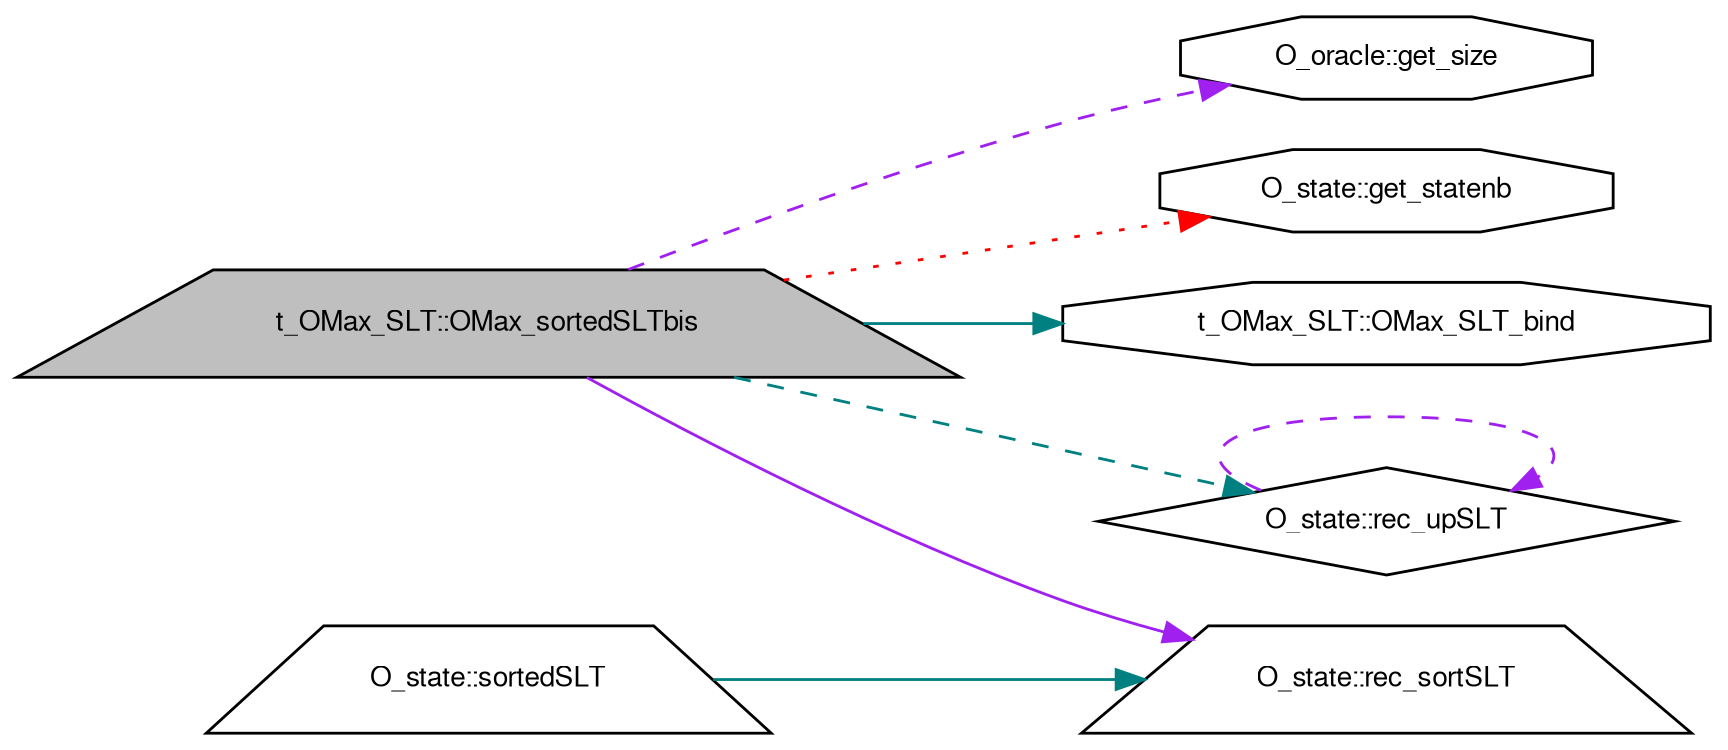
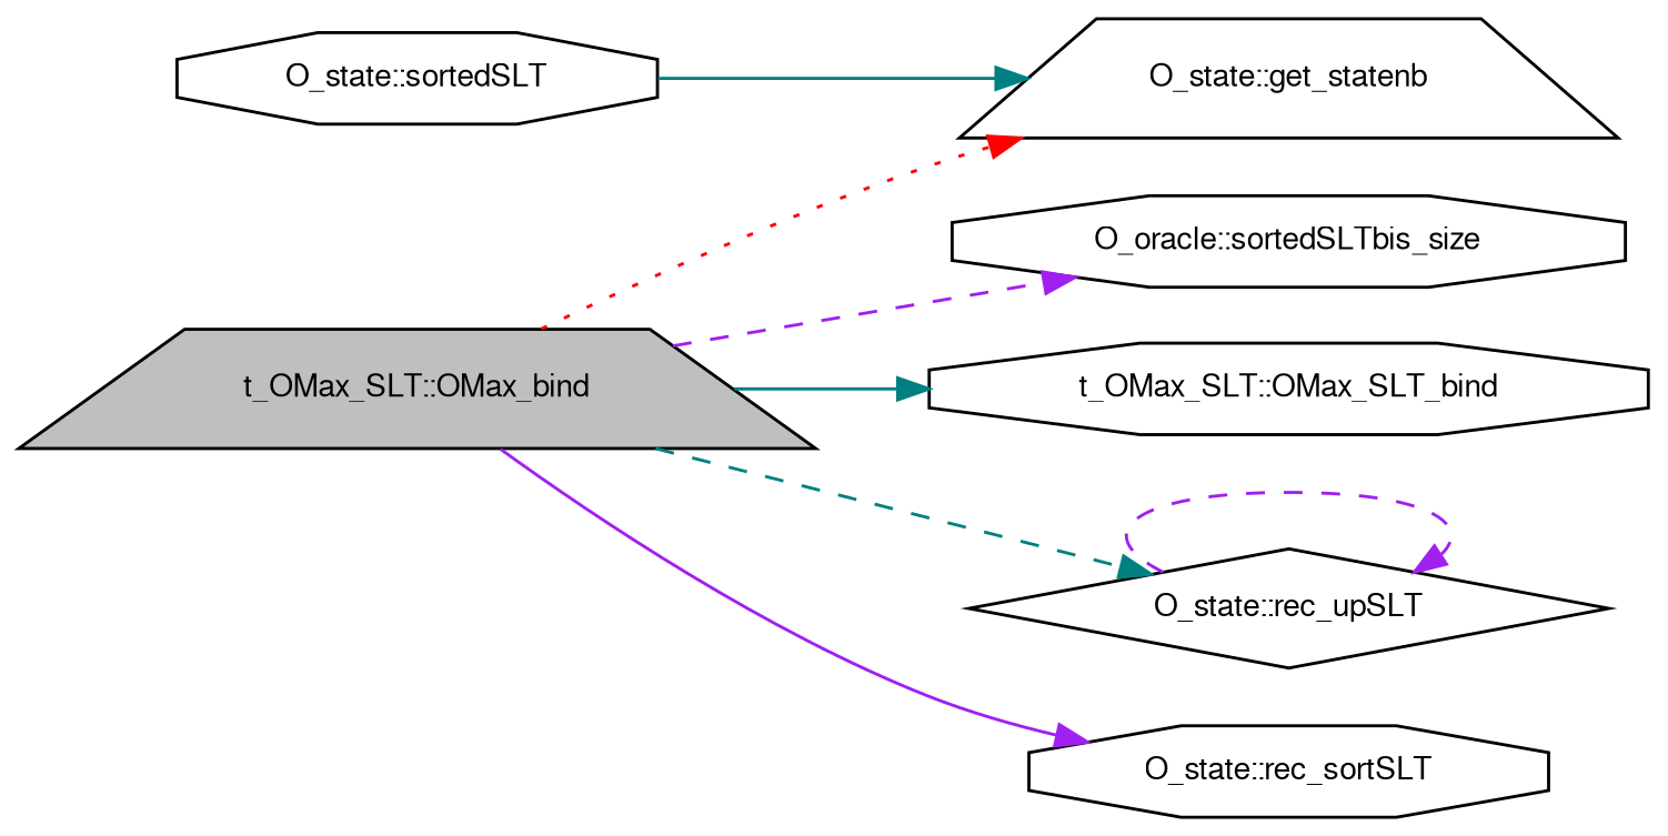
  digraph {
    rankdir=LR
    node [color=black fontname=FreeSans fontsize=10 shape=trapezium]
    edge [color=purple fontname=FreeSans fontsize=10 labelfontname=FreeSans labelfontsize=10 style=dashed]
-   n1 [fillcolor=grey75 fontcolor=black height=0.2 label="t_OMax_SLT::OMax_sortedSLTbis" style=filled width=0.4]
-   n2 [height=0.2 label="O_oracle::get_size" shape=octagon width=0.4]
-   n3 [height=0.2 label="O_state::get_statenb" shape=octagon width=0.4]
+   n1 [fillcolor=grey75 fontcolor=black height=0.2 label="t_OMax_SLT::OMax_bind" style=filled width=0.4]
+   n2 [height=0.2 label="O_oracle::sortedSLTbis_size" shape=octagon width=0.4]
+   n3 [height=0.2 label="O_state::get_statenb" width=0.4]
    n4 [height=0.2 label="t_OMax_SLT::OMax_SLT_bind" shape=octagon width=0.4]
    n5 [height=0.2 label="O_state::rec_upSLT" shape=diamond width=0.4]
-   n6 [height=0.2 label="O_state::rec_sortSLT" width=0.4]
-   n7 [height=0.2 label="O_state::sortedSLT" width=0.4]
+   n6 [height=0.2 label="O_state::rec_sortSLT" shape=octagon width=0.4]
+   n7 [height=0.2 label="O_state::sortedSLT" shape=octagon width=0.4]
    n1 -> n2
    n1 -> n3 [color=red style=dotted]
    n1 -> n4 [color=teal style=solid]
    n1 -> n5 [color=teal]
    n1 -> n6 [style=solid]
    n5 -> n5
-   n7 -> n6 [color=teal style=solid]
+   n7 -> n3 [color=teal style=solid]
  }
